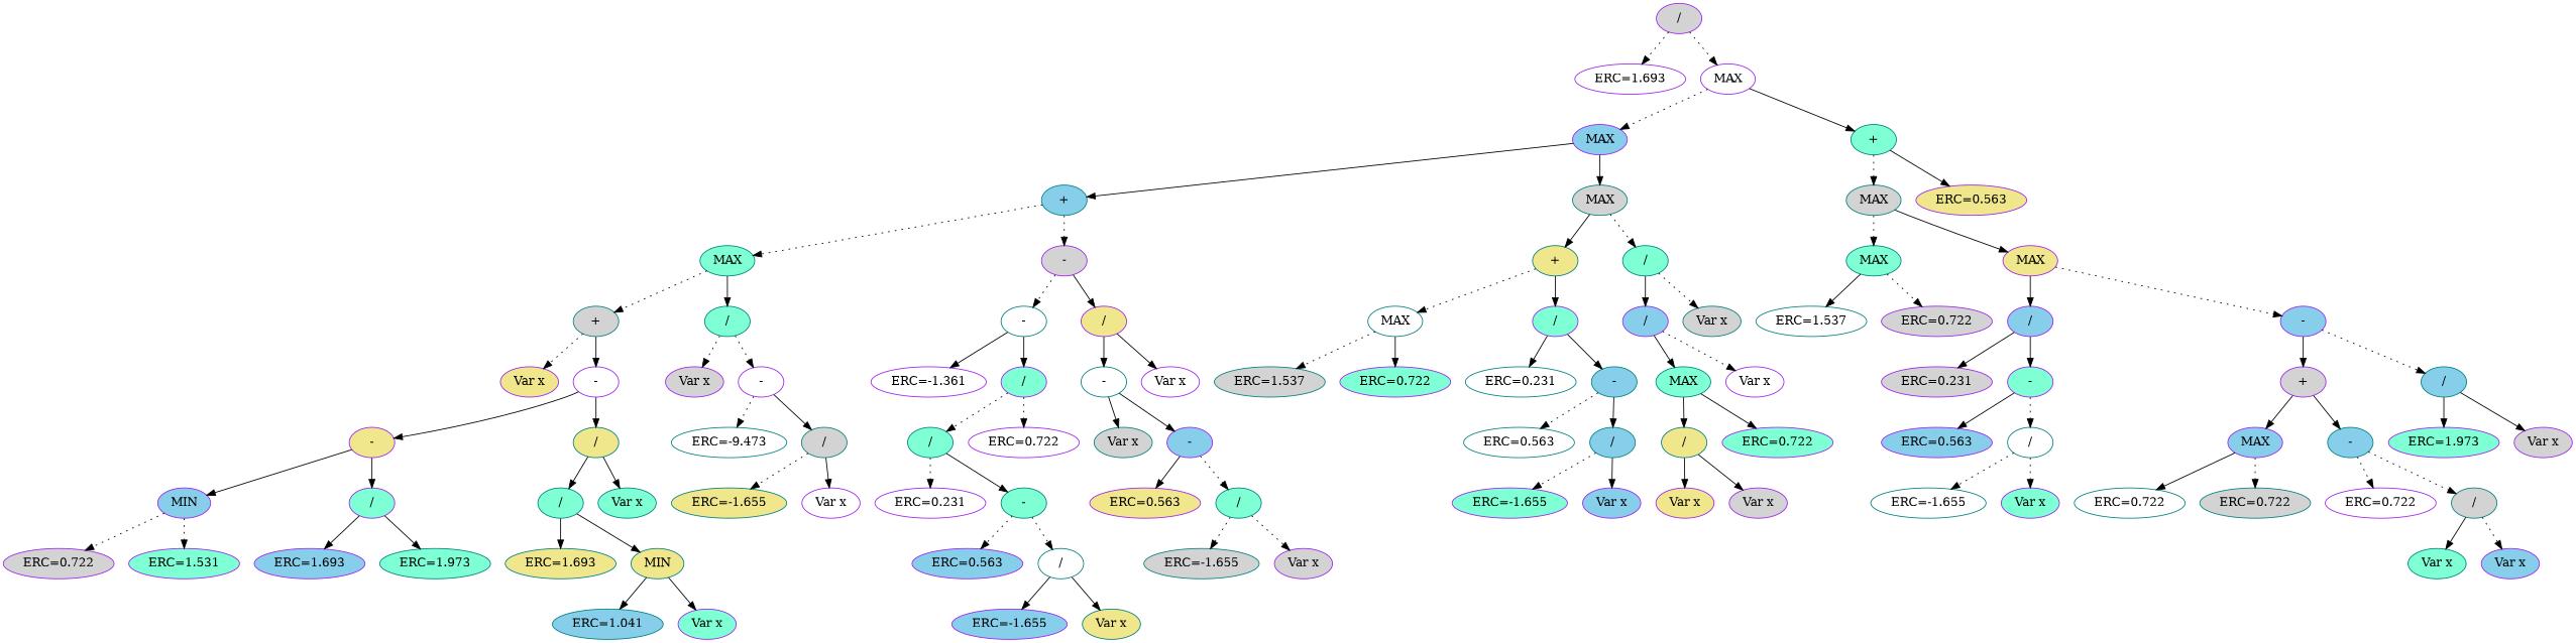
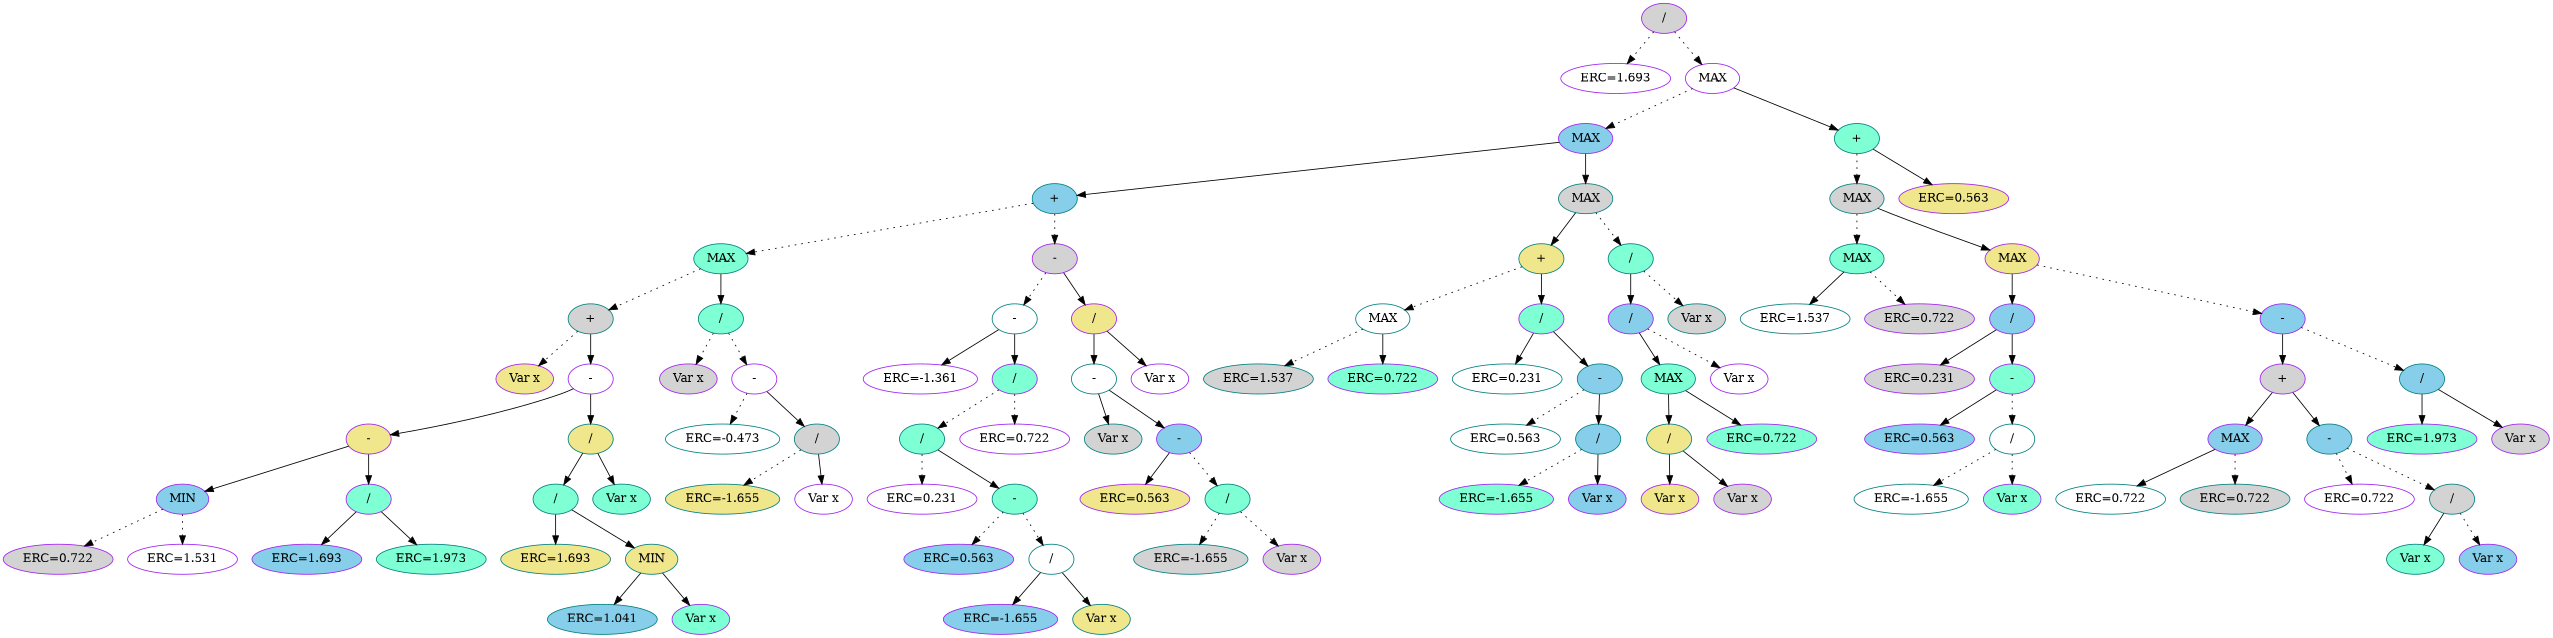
  digraph {
    node [color=purple fillcolor=aquamarine style=filled]
    edge [style=solid]
    n1 [fillcolor=lightgrey label="/"]
    n2 [fillcolor=white label="ERC=1.693"]
    n3 [fillcolor=white label=MAX]
    n4 [fillcolor=skyblue label=MAX]
    n5 [color=teal label="+"]
    n6 [color=teal fillcolor=skyblue label="+"]
    n7 [color=teal fillcolor=lightgrey label=MAX]
    n8 [color=teal fillcolor=lightgrey label=MAX]
    n9 [fillcolor=khaki label="ERC=0.563"]
    n10 [color=teal label=MAX]
    n11 [fillcolor=lightgrey label="-"]
    n12 [color=teal fillcolor=khaki label="+"]
    n13 [color=teal label="/"]
    n14 [color=teal fillcolor=lightgrey label="+"]
    n15 [color=teal label="/"]
    n16 [color=teal fillcolor=white label="-"]
    n17 [fillcolor=khaki label="/"]
    n18 [fillcolor=khaki label="Var x"]
    n19 [fillcolor=white label="-"]
    n20 [fillcolor=lightgrey label="Var x"]
    n21 [fillcolor=white label="-"]
    n22 [fillcolor=khaki label="-"]
    n23 [color=teal fillcolor=khaki label="/"]
    n24 [fillcolor=skyblue label=MIN]
    n25 [label="/"]
    n26 [color=teal label="/"]
    n27 [color=teal label="Var x"]
    n28 [fillcolor=lightgrey label="ERC=0.722"]
-   n29 [label="ERC=1.531"]
+   n29 [fillcolor=white label="ERC=1.531"]
    n30 [fillcolor=skyblue label="ERC=1.693"]
    n31 [color=teal label="ERC=1.973"]
    n32 [color=teal fillcolor=khaki label="ERC=1.693"]
    n33 [color=teal fillcolor=khaki label=MIN]
    n34 [color=teal fillcolor=skyblue label="ERC=1.041"]
    n35 [label="Var x"]
-   n36 [color=teal fillcolor=white label="ERC=-9.473"]
+   n36 [color=teal fillcolor=white label="ERC=-0.473"]
    n37 [color=teal fillcolor=lightgrey label="/"]
    n38 [color=teal fillcolor=khaki label="ERC=-1.655"]
    n39 [fillcolor=white label="Var x"]
    n40 [fillcolor=white label="ERC=-1.361"]
    n41 [label="/"]
    n42 [color=teal fillcolor=white label="-"]
    n43 [fillcolor=white label="Var x"]
    n44 [color=teal label="/"]
    n45 [fillcolor=white label="ERC=0.722"]
    n46 [fillcolor=white label="ERC=0.231"]
    n47 [color=teal label="-"]
    n48 [fillcolor=skyblue label="ERC=0.563"]
    n49 [color=teal fillcolor=white label="/"]
    n50 [fillcolor=skyblue label="ERC=-1.655"]
    n51 [color=teal fillcolor=khaki label="Var x"]
    n52 [color=teal fillcolor=lightgrey label="Var x"]
    n53 [fillcolor=skyblue label="-"]
    n54 [fillcolor=khaki label="ERC=0.563"]
    n55 [color=teal label="/"]
    n56 [color=teal fillcolor=lightgrey label="ERC=-1.655"]
    n57 [fillcolor=lightgrey label="Var x"]
    n58 [color=teal fillcolor=white label=MAX]
    n59 [label="/"]
    n60 [fillcolor=skyblue label="/"]
    n61 [color=teal fillcolor=lightgrey label="Var x"]
    n62 [color=teal fillcolor=lightgrey label="ERC=1.537"]
    n63 [label="ERC=0.722"]
    n64 [color=teal fillcolor=white label="ERC=0.231"]
    n65 [color=teal fillcolor=skyblue label="-"]
    n66 [color=teal fillcolor=white label="ERC=0.563"]
    n67 [color=teal fillcolor=skyblue label="/"]
    n68 [label="ERC=-1.655"]
    n69 [fillcolor=skyblue label="Var x"]
    n70 [color=teal label=MAX]
    n71 [fillcolor=white label="Var x"]
    n72 [color=teal fillcolor=khaki label="/"]
    n73 [label="ERC=0.722"]
    n74 [fillcolor=khaki label="Var x"]
    n75 [fillcolor=lightgrey label="Var x"]
    n76 [color=teal label=MAX]
    n77 [fillcolor=khaki label=MAX]
    n78 [color=teal fillcolor=white label="ERC=1.537"]
    n79 [fillcolor=lightgrey label="ERC=0.722"]
    n80 [fillcolor=skyblue label="/"]
    n81 [fillcolor=skyblue label="-"]
    n82 [fillcolor=lightgrey label="ERC=0.231"]
    n83 [label="-"]
    n84 [fillcolor=lightgrey label="+"]
    n85 [color=teal fillcolor=skyblue label="/"]
    n86 [fillcolor=skyblue label="ERC=0.563"]
    n87 [color=teal fillcolor=white label="/"]
    n88 [color=teal fillcolor=white label="ERC=-1.655"]
    n89 [label="Var x"]
    n90 [fillcolor=skyblue label=MAX]
    n91 [color=teal fillcolor=skyblue label="-"]
    n92 [label="ERC=1.973"]
    n93 [fillcolor=lightgrey label="Var x"]
    n94 [color=teal fillcolor=white label="ERC=0.722"]
    n95 [color=teal fillcolor=lightgrey label="ERC=0.722"]
    n96 [fillcolor=white label="ERC=0.722"]
    n97 [color=teal fillcolor=lightgrey label="/"]
    n98 [color=teal label="Var x"]
    n99 [fillcolor=skyblue label="Var x"]
    n1 -> n2 [style=dotted]
    n1 -> n3 [style=dotted]
    n3 -> n4 [style=dotted]
    n3 -> n5
    n4 -> n6
    n4 -> n7
    n5 -> n8 [style=dotted]
    n5 -> n9
    n6 -> n10 [style=dotted]
    n6 -> n11 [style=dotted]
    n7 -> n12
    n7 -> n13 [style=dotted]
    n8 -> n76 [style=dotted]
    n8 -> n77
    n10 -> n14 [style=dotted]
    n10 -> n15
    n11 -> n16 [style=dotted]
    n11 -> n17
    n12 -> n58 [style=dotted]
    n12 -> n59
    n13 -> n60
    n13 -> n61 [style=dotted]
    n14 -> n18 [style=dotted]
    n14 -> n19
    n15 -> n20 [style=dotted]
    n15 -> n21 [style=dotted]
    n16 -> n40
    n16 -> n41
    n17 -> n42
    n17 -> n43
    n19 -> n22
    n19 -> n23
    n21 -> n36 [style=dotted]
    n21 -> n37
    n22 -> n24
    n22 -> n25
    n23 -> n26
    n23 -> n27
    n24 -> n28 [style=dotted]
    n24 -> n29 [style=dotted]
    n25 -> n30
    n25 -> n31
    n26 -> n32
    n26 -> n33
    n33 -> n34
    n33 -> n35
    n37 -> n38 [style=dotted]
    n37 -> n39
    n41 -> n44 [style=dotted]
    n41 -> n45 [style=dotted]
    n42 -> n52
    n42 -> n53
    n44 -> n46 [style=dotted]
    n44 -> n47
    n47 -> n48 [style=dotted]
    n47 -> n49 [style=dotted]
    n49 -> n50
    n49 -> n51
    n53 -> n54
    n53 -> n55 [style=dotted]
    n55 -> n56 [style=dotted]
    n55 -> n57 [style=dotted]
    n58 -> n62 [style=dotted]
    n58 -> n63
    n59 -> n64
    n59 -> n65
    n60 -> n70
    n60 -> n71 [style=dotted]
    n65 -> n66 [style=dotted]
    n65 -> n67
    n67 -> n68 [style=dotted]
    n67 -> n69
    n70 -> n72
    n70 -> n73
    n72 -> n74
    n72 -> n75
    n76 -> n78
    n76 -> n79 [style=dotted]
    n77 -> n80
    n77 -> n81 [style=dotted]
    n80 -> n82
    n80 -> n83
    n81 -> n84
    n81 -> n85 [style=dotted]
    n83 -> n86
    n83 -> n87 [style=dotted]
    n84 -> n90
    n84 -> n91
    n85 -> n92
    n85 -> n93
    n87 -> n88 [style=dotted]
    n87 -> n89 [style=dotted]
    n90 -> n94
    n90 -> n95 [style=dotted]
    n91 -> n96 [style=dotted]
    n91 -> n97 [style=dotted]
    n97 -> n98
    n97 -> n99 [style=dotted]
  }
